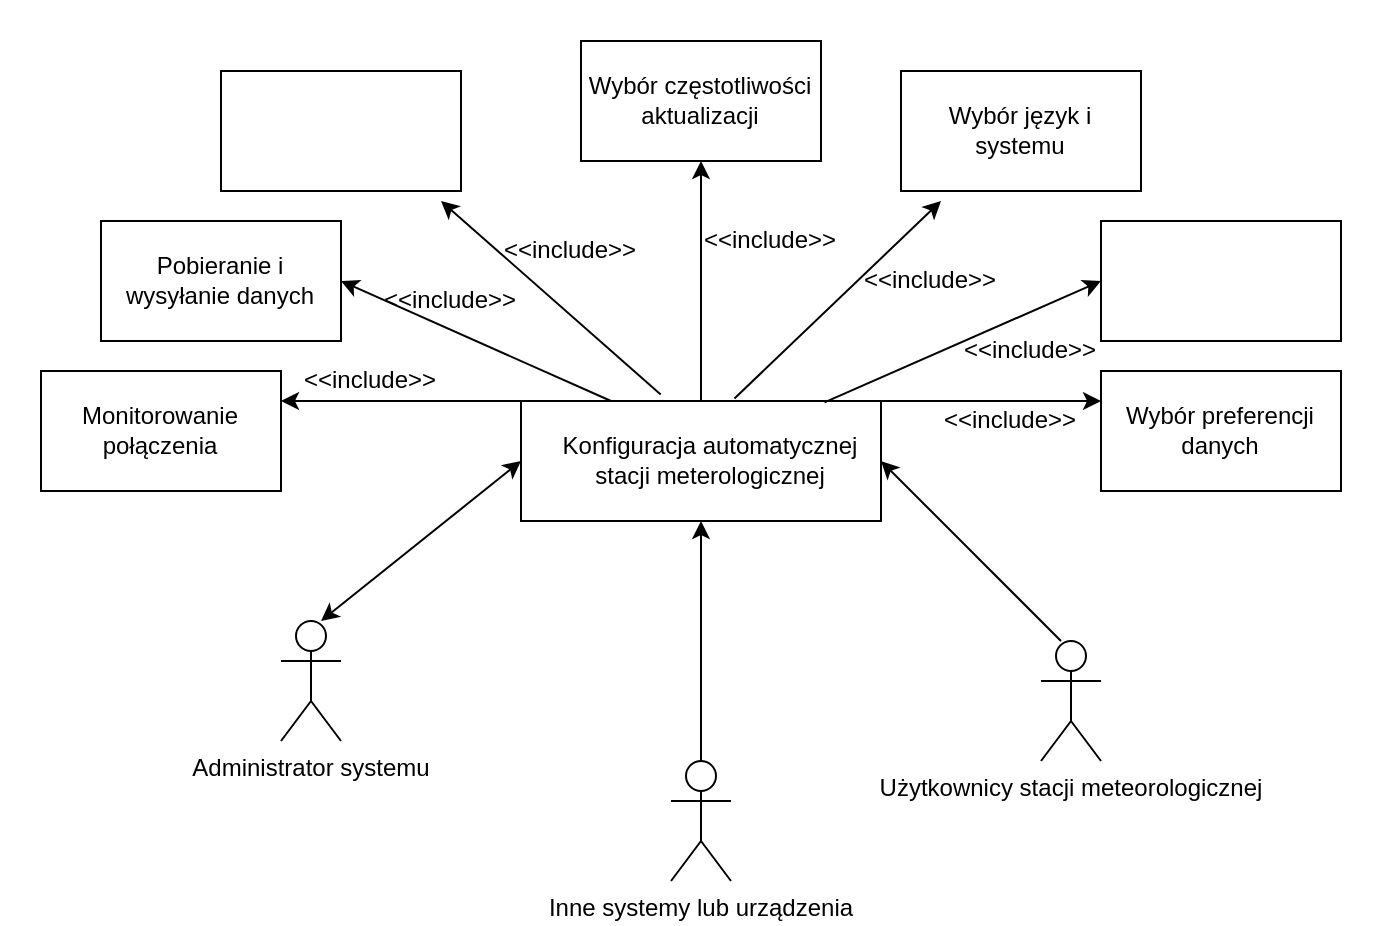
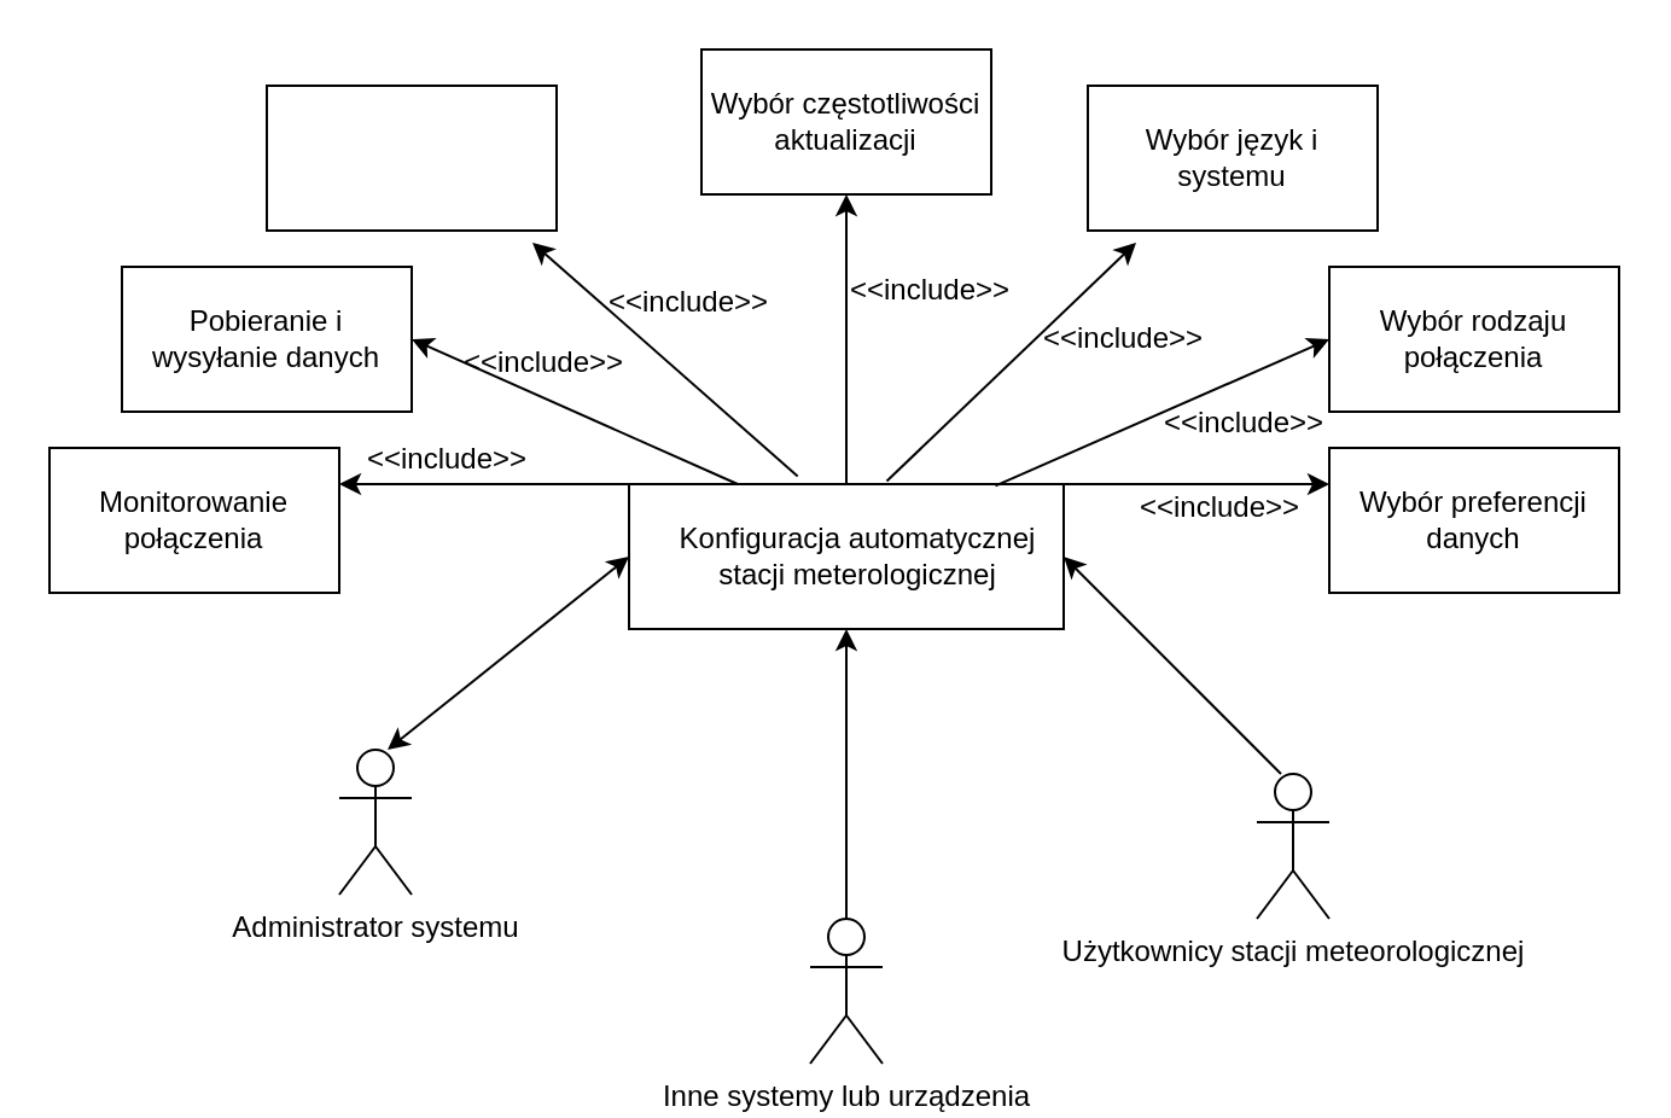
  <mxCell id="0" />
  <mxCell id="1" parent="0" />
  <mxCell id="2" value="" style="rounded=0;whiteSpace=wrap;html=1;" vertex="1" parent="1"><mxGeometry x="260" y="200" width="180" height="60" as="geometry" /></mxCell>
  <mxCell id="3" value="Konfiguracja automatycznej stacji meterologicznej" style="text;html=1;strokeColor=none;fillColor=none;align=center;verticalAlign=middle;whiteSpace=wrap;rounded=0;" vertex="1" parent="1"><mxGeometry x="280" y="215" width="150" height="30" as="geometry" /></mxCell>
  <mxCell id="4" value="" style="endArrow=classic;html=1;rounded=0;entryX=0.5;entryY=1;entryDx=0;entryDy=0;" edge="1" parent="1" target="2"><mxGeometry width="50" height="50" relative="1" as="geometry"><mxPoint x="350" y="380" as="sourcePoint" /><mxPoint x="375" y="330" as="targetPoint" /></mxGeometry></mxCell>
  <mxCell id="5" value="Inne systemy lub urządzenia" style="shape=umlActor;verticalLabelPosition=bottom;verticalAlign=top;html=1;outlineConnect=0;" vertex="1" parent="1"><mxGeometry x="335" y="380" width="30" height="60" as="geometry" /></mxCell>
  <mxCell id="6" value="" style="endArrow=classic;html=1;rounded=0;" edge="1" parent="1"><mxGeometry width="50" height="50" relative="1" as="geometry"><mxPoint x="350" y="200" as="sourcePoint" /><mxPoint x="350" y="80" as="targetPoint" /></mxGeometry></mxCell>
  <mxCell id="7" value="" style="rounded=0;whiteSpace=wrap;html=1;" vertex="1" parent="1"><mxGeometry x="290" y="20" width="120" height="60" as="geometry" /></mxCell>
  <mxCell id="8" value="Wybór częstotliwości aktualizacji" style="text;html=1;strokeColor=none;fillColor=none;align=center;verticalAlign=middle;whiteSpace=wrap;rounded=0;" vertex="1" parent="1"><mxGeometry x="290" y="35" width="120" height="30" as="geometry" /></mxCell>
  <mxCell id="9" value="" style="endArrow=classic;html=1;rounded=0;exitX=0.593;exitY=-0.021;exitDx=0;exitDy=0;exitPerimeter=0;" edge="1" parent="1" source="2"><mxGeometry width="50" height="50" relative="1" as="geometry"><mxPoint x="390" y="200" as="sourcePoint" /><mxPoint x="470" y="100" as="targetPoint" /></mxGeometry></mxCell>
  <mxCell id="10" value="" style="rounded=0;whiteSpace=wrap;html=1;" vertex="1" parent="1"><mxGeometry x="450" y="35" width="120" height="60" as="geometry" /></mxCell>
  <mxCell id="11" value="Wybór język i systemu" style="text;html=1;strokeColor=none;fillColor=none;align=center;verticalAlign=middle;whiteSpace=wrap;rounded=0;" vertex="1" parent="1"><mxGeometry x="450" y="50" width="120" height="30" as="geometry" /></mxCell>
  <mxCell id="12" value="" style="endArrow=classic;html=1;rounded=0;exitX=0.843;exitY=0.012;exitDx=0;exitDy=0;exitPerimeter=0;entryX=0;entryY=0.5;entryDx=0;entryDy=0;" edge="1" parent="1" source="2" target="13"><mxGeometry width="50" height="50" relative="1" as="geometry"><mxPoint x="440" y="230" as="sourcePoint" /><mxPoint x="550" y="160" as="targetPoint" /></mxGeometry></mxCell>
  <mxCell id="13" value="" style="rounded=0;whiteSpace=wrap;html=1;" vertex="1" parent="1"><mxGeometry x="550" y="110" width="120" height="60" as="geometry" /></mxCell>
+ <mxCell id="14" value="Wybór rodzaju połączenia" style="text;html=1;strokeColor=none;fillColor=none;align=center;verticalAlign=middle;whiteSpace=wrap;rounded=0;" vertex="1" parent="1"><mxGeometry x="560" y="125" width="100" height="30" as="geometry" /></mxCell>
  <mxCell id="15" value="" style="endArrow=classic;html=1;rounded=0;exitX=1;exitY=0;exitDx=0;exitDy=0;" edge="1" parent="1" source="2"><mxGeometry width="50" height="50" relative="1" as="geometry"><mxPoint x="500" y="250" as="sourcePoint" /><mxPoint x="550" y="200" as="targetPoint" /></mxGeometry></mxCell>
  <mxCell id="16" value="" style="rounded=0;whiteSpace=wrap;html=1;" vertex="1" parent="1"><mxGeometry x="550" y="185" width="120" height="60" as="geometry" /></mxCell>
  <mxCell id="17" value="Wybór preferencji danych" style="text;html=1;strokeColor=none;fillColor=none;align=center;verticalAlign=middle;whiteSpace=wrap;rounded=0;" vertex="1" parent="1"><mxGeometry x="550" y="200" width="120" height="30" as="geometry" /></mxCell>
  <mxCell id="18" value="" style="endArrow=classic;html=1;rounded=0;exitX=0.388;exitY=-0.054;exitDx=0;exitDy=0;exitPerimeter=0;" edge="1" parent="1" source="2"><mxGeometry width="50" height="50" relative="1" as="geometry"><mxPoint x="200" y="170" as="sourcePoint" /><mxPoint x="220" y="100" as="targetPoint" /></mxGeometry></mxCell>
  <mxCell id="19" value="" style="rounded=0;whiteSpace=wrap;html=1;" vertex="1" parent="1"><mxGeometry x="110" y="35" width="120" height="60" as="geometry" /></mxCell>
  <mxCell id="20" value="" style="endArrow=classic;html=1;rounded=0;exitX=0.25;exitY=0;exitDx=0;exitDy=0;entryX=1;entryY=0.5;entryDx=0;entryDy=0;" edge="1" parent="1" source="2" target="22"><mxGeometry width="50" height="50" relative="1" as="geometry"><mxPoint x="130" y="290" as="sourcePoint" /><mxPoint x="170" y="160" as="targetPoint" /></mxGeometry></mxCell>
  <mxCell id="21" value="" style="rounded=0;whiteSpace=wrap;html=1;" vertex="1" parent="1"><mxGeometry x="50" y="110" width="120" height="60" as="geometry" /></mxCell>
  <mxCell id="22" value="Pobieranie i wysyłanie danych" style="text;html=1;strokeColor=none;fillColor=none;align=center;verticalAlign=middle;whiteSpace=wrap;rounded=0;" vertex="1" parent="1"><mxGeometry x="50" y="125" width="120" height="30" as="geometry" /></mxCell>
  <mxCell id="23" value="" style="rounded=0;whiteSpace=wrap;html=1;" vertex="1" parent="1"><mxGeometry x="20" y="185" width="120" height="60" as="geometry" /></mxCell>
  <mxCell id="24" value="" style="endArrow=classic;html=1;rounded=0;entryX=1;entryY=0.25;entryDx=0;entryDy=0;exitX=0;exitY=0;exitDx=0;exitDy=0;" edge="1" parent="1" source="2" target="23"><mxGeometry width="50" height="50" relative="1" as="geometry"><mxPoint x="160" y="340" as="sourcePoint" /><mxPoint x="210" y="290" as="targetPoint" /></mxGeometry></mxCell>
  <mxCell id="25" value="Monitorowanie połączenia" style="text;html=1;strokeColor=none;fillColor=none;align=center;verticalAlign=middle;whiteSpace=wrap;rounded=0;" vertex="1" parent="1"><mxGeometry x="30" y="200" width="100" height="30" as="geometry" /></mxCell>
  <mxCell id="26" value="" style="endArrow=classic;startArrow=classic;html=1;rounded=0;" edge="1" parent="1"><mxGeometry width="50" height="50" relative="1" as="geometry"><mxPoint x="160" y="310" as="sourcePoint" /><mxPoint x="260" y="230" as="targetPoint" /></mxGeometry></mxCell>
  <mxCell id="27" value="Administrator systemu" style="shape=umlActor;verticalLabelPosition=bottom;verticalAlign=top;html=1;outlineConnect=0;" vertex="1" parent="1"><mxGeometry x="140" y="310" width="30" height="60" as="geometry" /></mxCell>
  <mxCell id="28" value="" style="endArrow=classic;html=1;rounded=0;entryX=1;entryY=0.5;entryDx=0;entryDy=0;" edge="1" parent="1" target="2"><mxGeometry width="50" height="50" relative="1" as="geometry"><mxPoint x="530" y="320" as="sourcePoint" /><mxPoint x="540" y="340" as="targetPoint" /></mxGeometry></mxCell>
  <mxCell id="29" value="Użytkownicy stacji meteorologicznej" style="shape=umlActor;verticalLabelPosition=bottom;verticalAlign=top;html=1;outlineConnect=0;" vertex="1" parent="1"><mxGeometry x="520" y="320" width="30" height="60" as="geometry" /></mxCell>
  <mxCell id="30" value="&amp;lt;&amp;lt;include&amp;gt;&amp;gt;" style="text;html=1;strokeColor=none;fillColor=none;align=center;verticalAlign=middle;whiteSpace=wrap;rounded=0;" vertex="1" parent="1"><mxGeometry x="160" y="185" width="50" height="10" as="geometry" /></mxCell>
  <mxCell id="31" value="&amp;lt;&amp;lt;include&amp;gt;&amp;gt;" style="text;html=1;strokeColor=none;fillColor=none;align=center;verticalAlign=middle;whiteSpace=wrap;rounded=0;" vertex="1" parent="1"><mxGeometry x="200" y="145" width="50" height="10" as="geometry" /></mxCell>
  <mxCell id="32" value="&amp;lt;&amp;lt;include&amp;gt;&amp;gt;" style="text;html=1;strokeColor=none;fillColor=none;align=center;verticalAlign=middle;whiteSpace=wrap;rounded=0;" vertex="1" parent="1"><mxGeometry x="260" y="120" width="50" height="10" as="geometry" /></mxCell>
  <mxCell id="33" value="&amp;lt;&amp;lt;include&amp;gt;&amp;gt;" style="text;html=1;strokeColor=none;fillColor=none;align=center;verticalAlign=middle;whiteSpace=wrap;rounded=0;" vertex="1" parent="1"><mxGeometry x="360" y="115" width="50" height="10" as="geometry" /></mxCell>
  <mxCell id="34" value="&amp;lt;&amp;lt;include&amp;gt;&amp;gt;" style="text;html=1;strokeColor=none;fillColor=none;align=center;verticalAlign=middle;whiteSpace=wrap;rounded=0;" vertex="1" parent="1"><mxGeometry x="440" y="135" width="50" height="10" as="geometry" /></mxCell>
  <mxCell id="35" value="&amp;lt;&amp;lt;include&amp;gt;&amp;gt;" style="text;html=1;strokeColor=none;fillColor=none;align=center;verticalAlign=middle;whiteSpace=wrap;rounded=0;" vertex="1" parent="1"><mxGeometry x="490" y="170" width="50" height="10" as="geometry" /></mxCell>
  <mxCell id="36" value="&amp;lt;&amp;lt;include&amp;gt;&amp;gt;" style="text;html=1;strokeColor=none;fillColor=none;align=center;verticalAlign=middle;whiteSpace=wrap;rounded=0;" vertex="1" parent="1"><mxGeometry x="480" y="205" width="50" height="10" as="geometry" /></mxCell>
